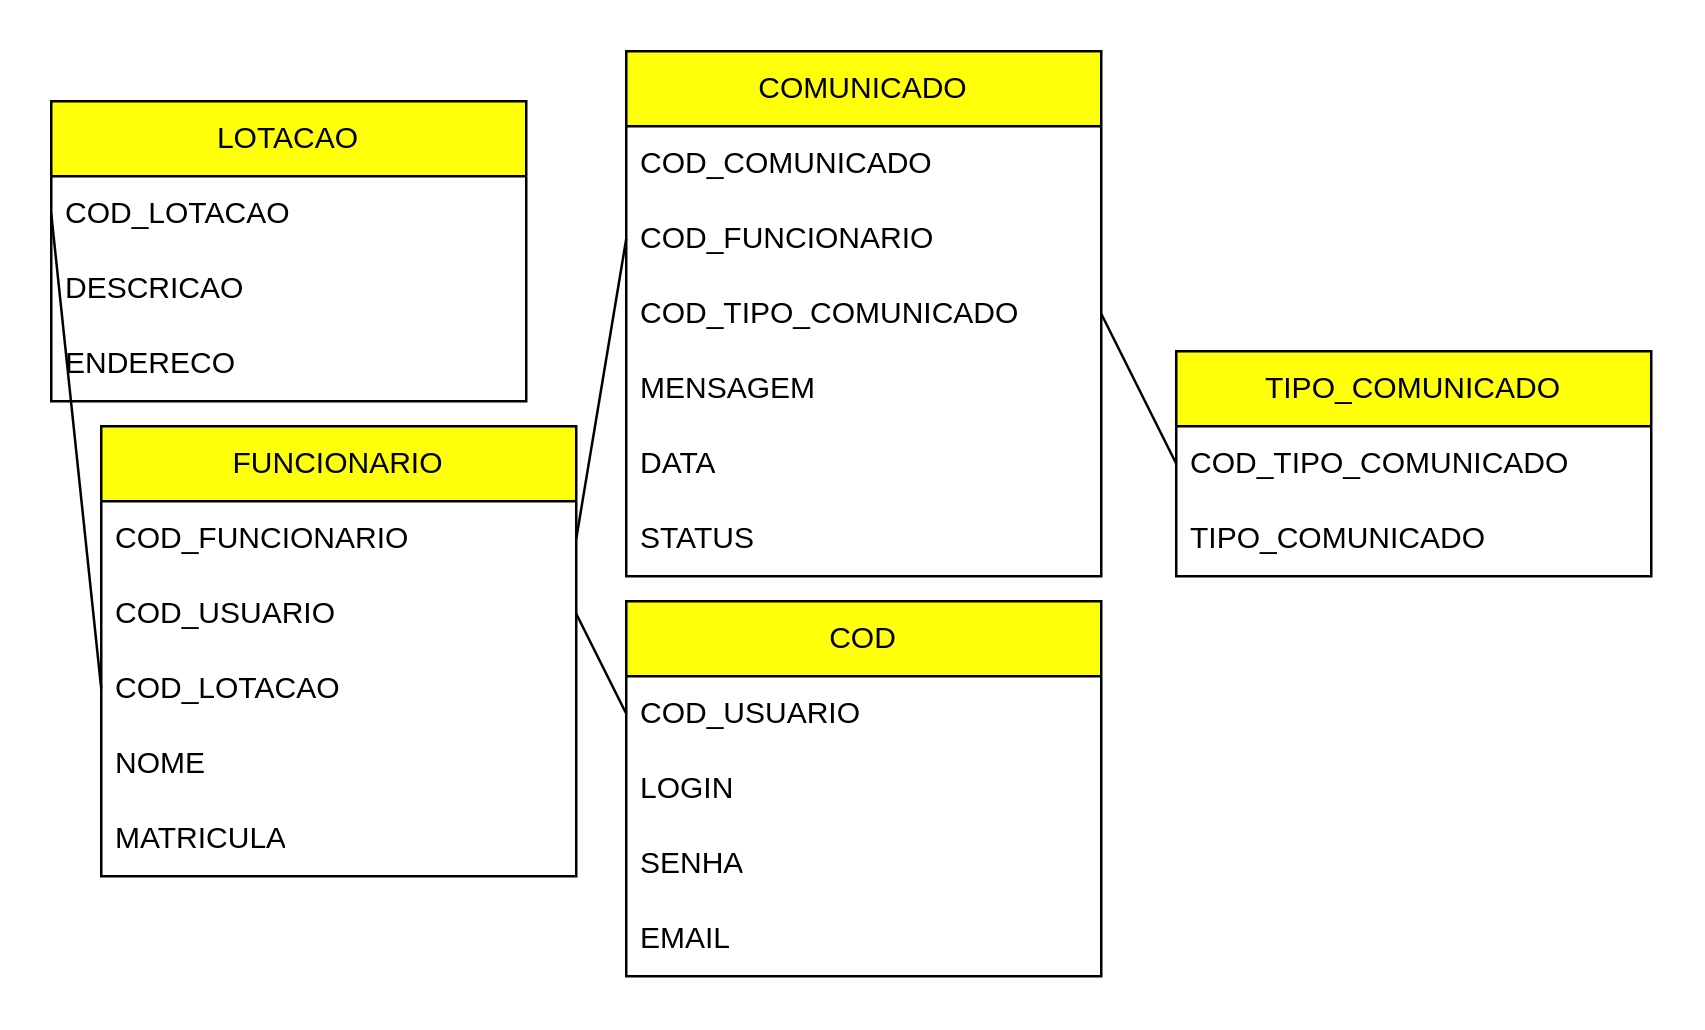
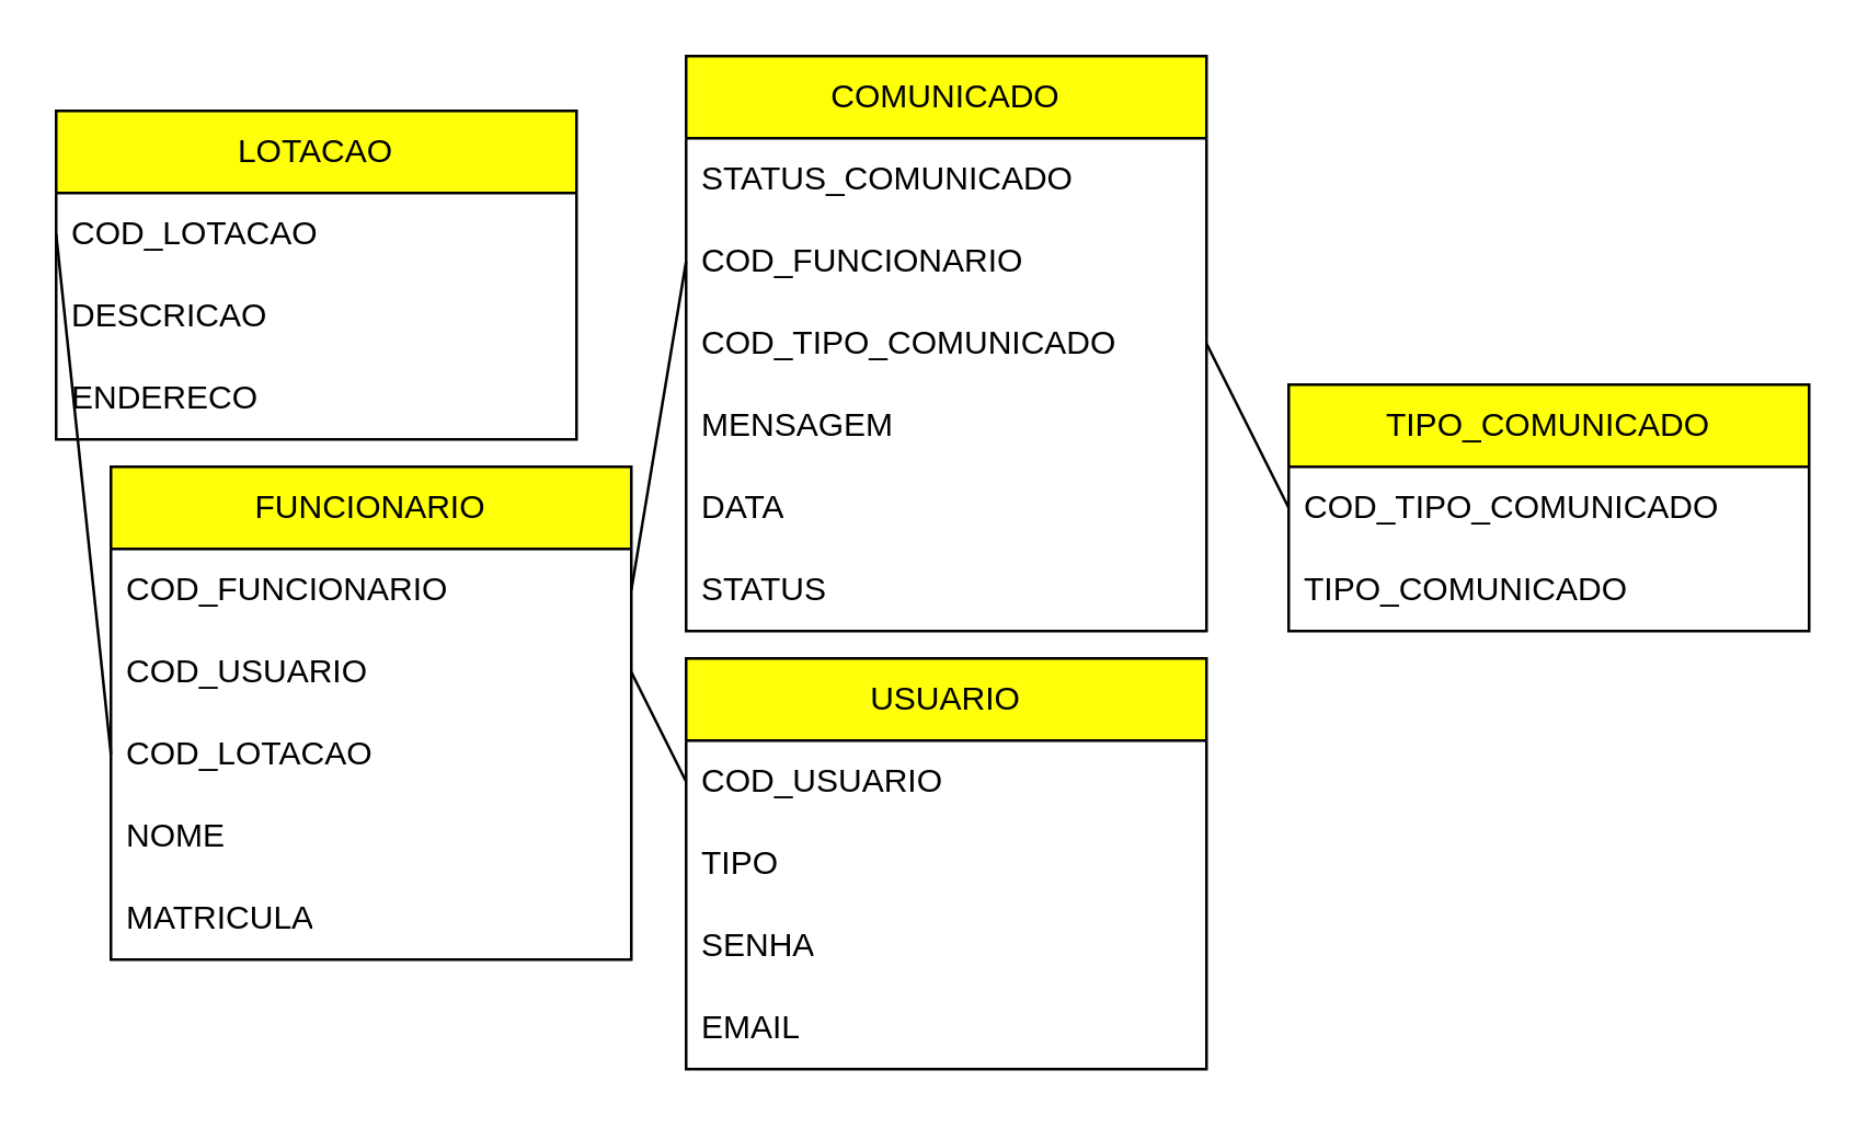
  <mxCell id="0" />
  <mxCell id="1" parent="0" />
  <mxCell id="2" value="COMUNICADO" style="swimlane;fontStyle=0;childLayout=stackLayout;horizontal=1;startSize=30;horizontalStack=0;resizeParent=1;resizeParentMax=0;resizeLast=0;collapsible=1;marginBottom=0;whiteSpace=wrap;html=1;fillColor=#FFFF0A;" vertex="1" parent="1"><mxGeometry x="250" y="20" width="190" height="210" as="geometry" /></mxCell>
- <mxCell id="3" value="COD_COMUNICADO" style="text;strokeColor=none;fillColor=none;align=left;verticalAlign=middle;spacingLeft=4;spacingRight=4;overflow=hidden;points=[[0,0.5],[1,0.5]];portConstraint=eastwest;rotatable=0;whiteSpace=wrap;html=1;" vertex="1" parent="2"><mxGeometry y="30" width="190" height="30" as="geometry" /></mxCell>
+ <mxCell id="3" value="STATUS_COMUNICADO" style="text;strokeColor=none;fillColor=none;align=left;verticalAlign=middle;spacingLeft=4;spacingRight=4;overflow=hidden;points=[[0,0.5],[1,0.5]];portConstraint=eastwest;rotatable=0;whiteSpace=wrap;html=1;" vertex="1" parent="2"><mxGeometry y="30" width="190" height="30" as="geometry" /></mxCell>
  <mxCell id="4" value="COD_FUNCIONARIO" style="text;strokeColor=none;fillColor=none;align=left;verticalAlign=middle;spacingLeft=4;spacingRight=4;overflow=hidden;points=[[0,0.5],[1,0.5]];portConstraint=eastwest;rotatable=0;whiteSpace=wrap;html=1;" vertex="1" parent="2"><mxGeometry y="60" width="190" height="30" as="geometry" /></mxCell>
  <mxCell id="5" value="COD_TIPO_COMUNICADO" style="text;strokeColor=none;fillColor=none;align=left;verticalAlign=middle;spacingLeft=4;spacingRight=4;overflow=hidden;points=[[0,0.5],[1,0.5]];portConstraint=eastwest;rotatable=0;whiteSpace=wrap;html=1;" vertex="1" parent="2"><mxGeometry y="90" width="190" height="30" as="geometry" /></mxCell>
  <mxCell id="6" value="MENSAGEM" style="text;strokeColor=none;fillColor=none;align=left;verticalAlign=middle;spacingLeft=4;spacingRight=4;overflow=hidden;points=[[0,0.5],[1,0.5]];portConstraint=eastwest;rotatable=0;whiteSpace=wrap;html=1;" vertex="1" parent="2"><mxGeometry y="120" width="190" height="30" as="geometry" /></mxCell>
  <mxCell id="7" value="DATA" style="text;strokeColor=none;fillColor=none;align=left;verticalAlign=middle;spacingLeft=4;spacingRight=4;overflow=hidden;points=[[0,0.5],[1,0.5]];portConstraint=eastwest;rotatable=0;whiteSpace=wrap;html=1;" vertex="1" parent="2"><mxGeometry y="150" width="190" height="30" as="geometry" /></mxCell>
  <mxCell id="8" value="STATUS" style="text;strokeColor=none;fillColor=none;align=left;verticalAlign=middle;spacingLeft=4;spacingRight=4;overflow=hidden;points=[[0,0.5],[1,0.5]];portConstraint=eastwest;rotatable=0;whiteSpace=wrap;html=1;" vertex="1" parent="2"><mxGeometry y="180" width="190" height="30" as="geometry" /></mxCell>
  <mxCell id="9" value="TIPO_COMUNICADO" style="swimlane;fontStyle=0;childLayout=stackLayout;horizontal=1;startSize=30;horizontalStack=0;resizeParent=1;resizeParentMax=0;resizeLast=0;collapsible=1;marginBottom=0;whiteSpace=wrap;html=1;fillColor=#FFFF0A;" vertex="1" parent="1"><mxGeometry x="470" y="140" width="190" height="90" as="geometry" /></mxCell>
  <mxCell id="10" value="COD_TIPO_COMUNICADO" style="text;strokeColor=none;fillColor=none;align=left;verticalAlign=middle;spacingLeft=4;spacingRight=4;overflow=hidden;points=[[0,0.5],[1,0.5]];portConstraint=eastwest;rotatable=0;whiteSpace=wrap;html=1;" vertex="1" parent="9"><mxGeometry y="30" width="190" height="30" as="geometry" /></mxCell>
  <mxCell id="11" value="TIPO_COMUNICADO" style="text;strokeColor=none;fillColor=none;align=left;verticalAlign=middle;spacingLeft=4;spacingRight=4;overflow=hidden;points=[[0,0.5],[1,0.5]];portConstraint=eastwest;rotatable=0;whiteSpace=wrap;html=1;" vertex="1" parent="9"><mxGeometry y="60" width="190" height="30" as="geometry" /></mxCell>
  <mxCell id="12" value="" style="endArrow=none;html=1;rounded=0;entryX=0;entryY=0.5;entryDx=0;entryDy=0;exitX=1;exitY=0.5;exitDx=0;exitDy=0;" edge="1" parent="1" source="5" target="10"><mxGeometry width="50" height="50" relative="1" as="geometry"><mxPoint x="380" y="320" as="sourcePoint" /><mxPoint x="430" y="270" as="targetPoint" /></mxGeometry></mxCell>
- <mxCell id="13" value="COD" style="swimlane;fontStyle=0;childLayout=stackLayout;horizontal=1;startSize=30;horizontalStack=0;resizeParent=1;resizeParentMax=0;resizeLast=0;collapsible=1;marginBottom=0;whiteSpace=wrap;html=1;fillColor=#FFFF0A;" vertex="1" parent="1"><mxGeometry x="250" y="240" width="190" height="150" as="geometry" /></mxCell>
+ <mxCell id="13" value="USUARIO" style="swimlane;fontStyle=0;childLayout=stackLayout;horizontal=1;startSize=30;horizontalStack=0;resizeParent=1;resizeParentMax=0;resizeLast=0;collapsible=1;marginBottom=0;whiteSpace=wrap;html=1;fillColor=#FFFF0A;" vertex="1" parent="1"><mxGeometry x="250" y="240" width="190" height="150" as="geometry" /></mxCell>
  <mxCell id="14" value="COD_USUARIO" style="text;strokeColor=none;fillColor=none;align=left;verticalAlign=middle;spacingLeft=4;spacingRight=4;overflow=hidden;points=[[0,0.5],[1,0.5]];portConstraint=eastwest;rotatable=0;whiteSpace=wrap;html=1;" vertex="1" parent="13"><mxGeometry y="30" width="190" height="30" as="geometry" /></mxCell>
- <mxCell id="15" value="LOGIN" style="text;strokeColor=none;fillColor=none;align=left;verticalAlign=middle;spacingLeft=4;spacingRight=4;overflow=hidden;points=[[0,0.5],[1,0.5]];portConstraint=eastwest;rotatable=0;whiteSpace=wrap;html=1;" vertex="1" parent="13"><mxGeometry y="60" width="190" height="30" as="geometry" /></mxCell>
+ <mxCell id="15" value="TIPO" style="text;strokeColor=none;fillColor=none;align=left;verticalAlign=middle;spacingLeft=4;spacingRight=4;overflow=hidden;points=[[0,0.5],[1,0.5]];portConstraint=eastwest;rotatable=0;whiteSpace=wrap;html=1;" vertex="1" parent="13"><mxGeometry y="60" width="190" height="30" as="geometry" /></mxCell>
  <mxCell id="16" value="SENHA" style="text;strokeColor=none;fillColor=none;align=left;verticalAlign=middle;spacingLeft=4;spacingRight=4;overflow=hidden;points=[[0,0.5],[1,0.5]];portConstraint=eastwest;rotatable=0;whiteSpace=wrap;html=1;" vertex="1" parent="13"><mxGeometry y="90" width="190" height="30" as="geometry" /></mxCell>
  <mxCell id="17" value="EMAIL" style="text;strokeColor=none;fillColor=none;align=left;verticalAlign=middle;spacingLeft=4;spacingRight=4;overflow=hidden;points=[[0,0.5],[1,0.5]];portConstraint=eastwest;rotatable=0;whiteSpace=wrap;html=1;" vertex="1" parent="13"><mxGeometry y="120" width="190" height="30" as="geometry" /></mxCell>
  <mxCell id="18" value="FUNCIONARIO" style="swimlane;fontStyle=0;childLayout=stackLayout;horizontal=1;startSize=30;horizontalStack=0;resizeParent=1;resizeParentMax=0;resizeLast=0;collapsible=1;marginBottom=0;whiteSpace=wrap;html=1;fillColor=#FFFF0A;" vertex="1" parent="1"><mxGeometry x="40" y="170" width="190" height="180" as="geometry" /></mxCell>
  <mxCell id="19" value="COD_FUNCIONARIO" style="text;strokeColor=none;fillColor=none;align=left;verticalAlign=middle;spacingLeft=4;spacingRight=4;overflow=hidden;points=[[0,0.5],[1,0.5]];portConstraint=eastwest;rotatable=0;whiteSpace=wrap;html=1;" vertex="1" parent="18"><mxGeometry y="30" width="190" height="30" as="geometry" /></mxCell>
  <mxCell id="20" value="COD_USUARIO" style="text;strokeColor=none;fillColor=none;align=left;verticalAlign=middle;spacingLeft=4;spacingRight=4;overflow=hidden;points=[[0,0.5],[1,0.5]];portConstraint=eastwest;rotatable=0;whiteSpace=wrap;html=1;" vertex="1" parent="18"><mxGeometry y="60" width="190" height="30" as="geometry" /></mxCell>
  <mxCell id="21" value="COD_LOTACAO" style="text;strokeColor=none;fillColor=none;align=left;verticalAlign=middle;spacingLeft=4;spacingRight=4;overflow=hidden;points=[[0,0.5],[1,0.5]];portConstraint=eastwest;rotatable=0;whiteSpace=wrap;html=1;" vertex="1" parent="18"><mxGeometry y="90" width="190" height="30" as="geometry" /></mxCell>
  <mxCell id="22" value="NOME" style="text;strokeColor=none;fillColor=none;align=left;verticalAlign=middle;spacingLeft=4;spacingRight=4;overflow=hidden;points=[[0,0.5],[1,0.5]];portConstraint=eastwest;rotatable=0;whiteSpace=wrap;html=1;" vertex="1" parent="18"><mxGeometry y="120" width="190" height="30" as="geometry" /></mxCell>
  <mxCell id="23" value="MATRICULA" style="text;strokeColor=none;fillColor=none;align=left;verticalAlign=middle;spacingLeft=4;spacingRight=4;overflow=hidden;points=[[0,0.5],[1,0.5]];portConstraint=eastwest;rotatable=0;whiteSpace=wrap;html=1;" vertex="1" parent="18"><mxGeometry y="150" width="190" height="30" as="geometry" /></mxCell>
  <mxCell id="24" value="" style="endArrow=none;html=1;rounded=0;entryX=0;entryY=0.5;entryDx=0;entryDy=0;exitX=1;exitY=0.5;exitDx=0;exitDy=0;" edge="1" parent="1" source="20" target="14"><mxGeometry width="50" height="50" relative="1" as="geometry"><mxPoint x="430" y="215" as="sourcePoint" /><mxPoint x="470" y="185" as="targetPoint" /></mxGeometry></mxCell>
  <mxCell id="25" value="LOTACAO" style="swimlane;fontStyle=0;childLayout=stackLayout;horizontal=1;startSize=30;horizontalStack=0;resizeParent=1;resizeParentMax=0;resizeLast=0;collapsible=1;marginBottom=0;whiteSpace=wrap;html=1;fillColor=#FFFF0A;" vertex="1" parent="1"><mxGeometry x="20" y="40" width="190" height="120" as="geometry" /></mxCell>
  <mxCell id="26" value="COD_LOTACAO" style="text;strokeColor=none;fillColor=none;align=left;verticalAlign=middle;spacingLeft=4;spacingRight=4;overflow=hidden;points=[[0,0.5],[1,0.5]];portConstraint=eastwest;rotatable=0;whiteSpace=wrap;html=1;" vertex="1" parent="25"><mxGeometry y="30" width="190" height="30" as="geometry" /></mxCell>
  <mxCell id="27" value="DESCRICAO" style="text;strokeColor=none;fillColor=none;align=left;verticalAlign=middle;spacingLeft=4;spacingRight=4;overflow=hidden;points=[[0,0.5],[1,0.5]];portConstraint=eastwest;rotatable=0;whiteSpace=wrap;html=1;" vertex="1" parent="25"><mxGeometry y="60" width="190" height="30" as="geometry" /></mxCell>
  <mxCell id="28" value="ENDERECO" style="text;strokeColor=none;fillColor=none;align=left;verticalAlign=middle;spacingLeft=4;spacingRight=4;overflow=hidden;points=[[0,0.5],[1,0.5]];portConstraint=eastwest;rotatable=0;whiteSpace=wrap;html=1;" vertex="1" parent="25"><mxGeometry y="90" width="190" height="30" as="geometry" /></mxCell>
  <mxCell id="29" value="" style="endArrow=none;html=1;rounded=0;entryX=0;entryY=0.5;entryDx=0;entryDy=0;exitX=0;exitY=0.5;exitDx=0;exitDy=0;" edge="1" parent="1" source="21" target="26"><mxGeometry width="50" height="50" relative="1" as="geometry"><mxPoint x="220" y="365" as="sourcePoint" /><mxPoint x="250" y="335" as="targetPoint" /></mxGeometry></mxCell>
  <mxCell id="30" value="" style="endArrow=none;html=1;rounded=0;entryX=0;entryY=0.5;entryDx=0;entryDy=0;exitX=1;exitY=0.5;exitDx=0;exitDy=0;" edge="1" parent="1" source="19" target="4"><mxGeometry width="50" height="50" relative="1" as="geometry"><mxPoint x="50" y="365" as="sourcePoint" /><mxPoint x="230" y="75" as="targetPoint" /></mxGeometry></mxCell>
